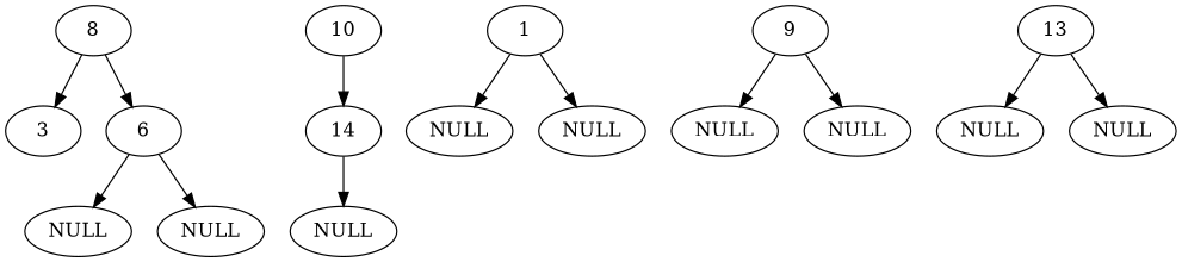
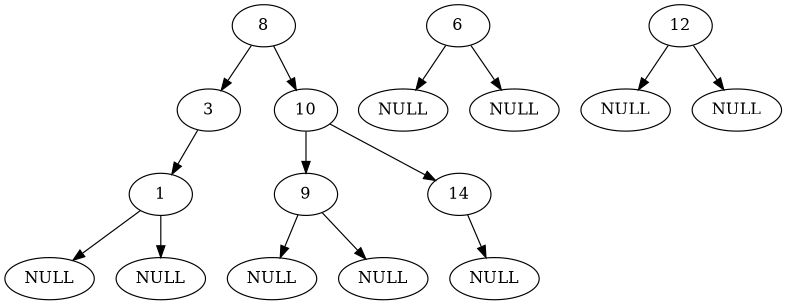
  digraph {
    8
    3
    10
    1
    9
    14
    n7 [label=NULL]
    n8 [label=NULL]
    n9 [label=NULL]
    6
    n11 [label=NULL]
    n12 [label=NULL]
    n13 [label=NULL]
    n14 [label=NULL]
    n15 [label=NULL]
-   13
+   13 [label=12]
    n17 [label=NULL]
    8 -> 3
-   8 -> 6
+   8 -> 10
+   3 -> 1
+   10 -> 9
    10 -> 14
    1 -> n7
    1 -> n8
    9 -> n12
    9 -> n13
    14 -> n14
    6 -> n9
    6 -> n11
    13 -> n15
    13 -> n17
  }
